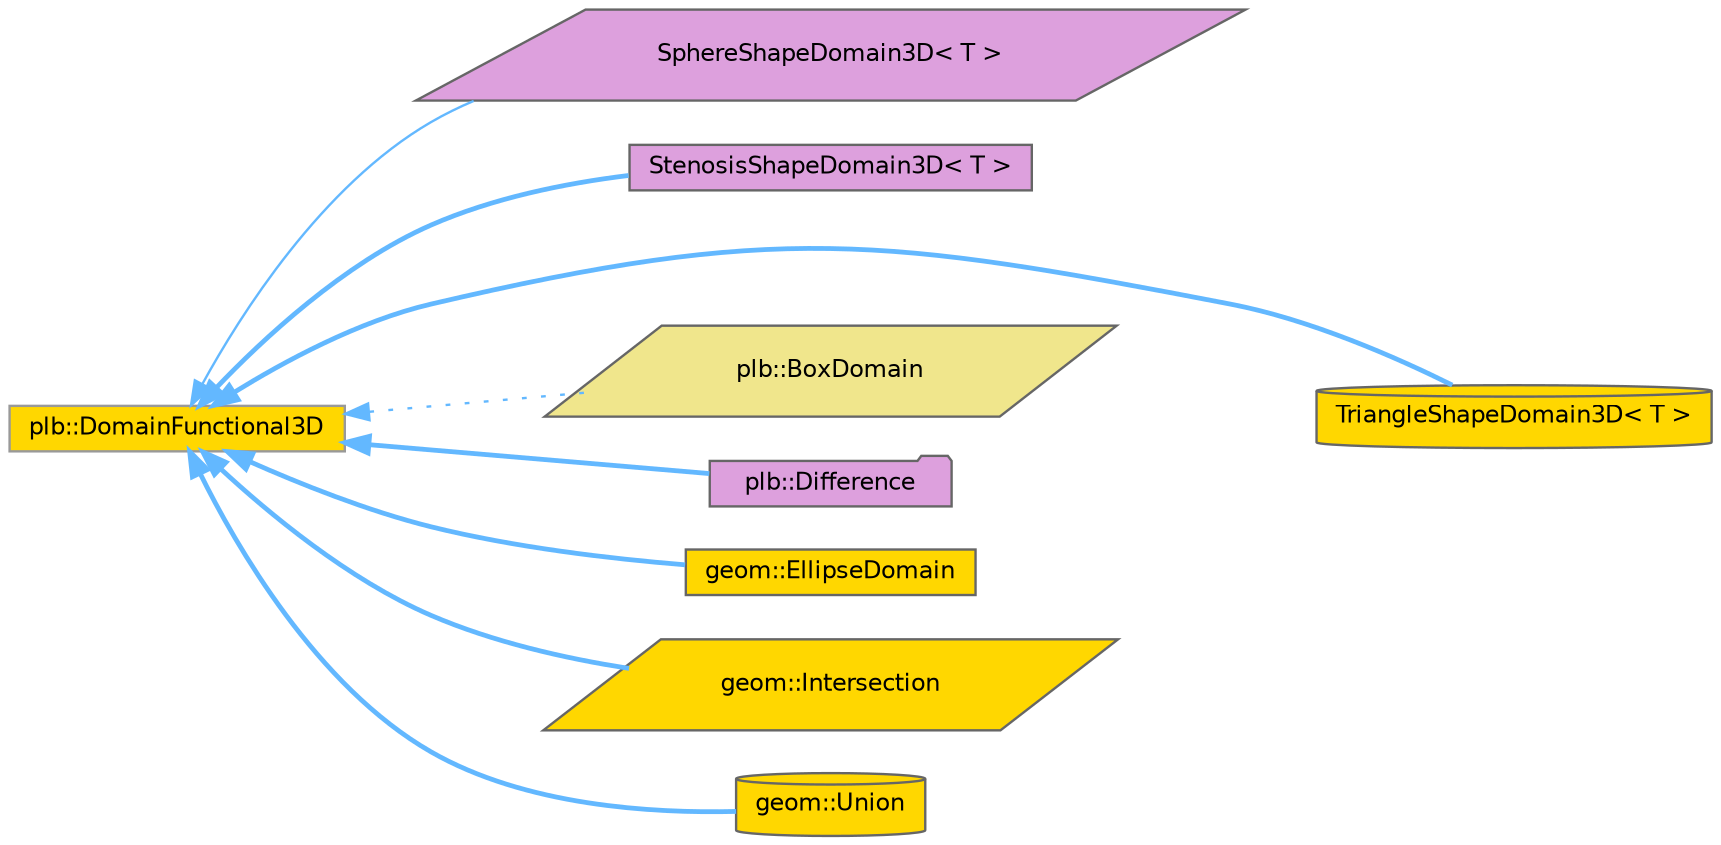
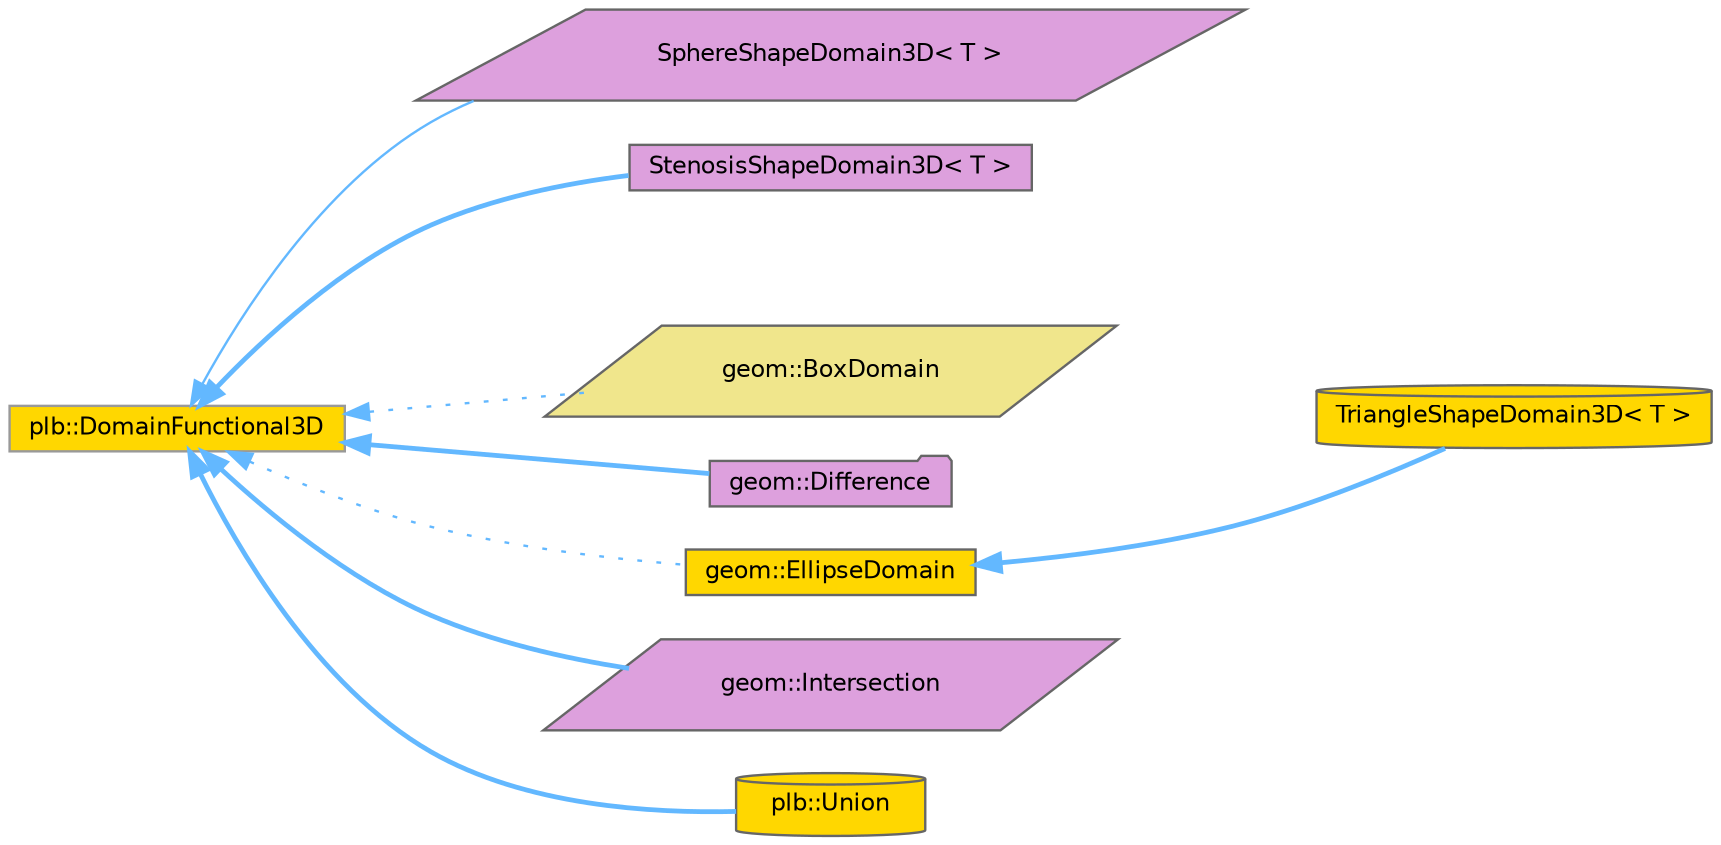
  digraph {
    rankdir=LR
    node [color=grey40 fillcolor=gold fontname=Helvetica fontsize=10 shape=box style=filled]
    edge [color=steelblue1 dir=back fontname=Helvetica fontsize=10 labelfontname=Helvetica labelfontsize=10 style=bold]
    n1 [color=grey60 height=0.2 label="plb::DomainFunctional3D" width=0.4]
    n2 [fillcolor=plum height=0.2 label="SphereShapeDomain3D\< T \>" shape=parallelogram width=0.4]
    n3 [fillcolor=plum height=0.2 label="StenosisShapeDomain3D\< T \>" width=0.4]
    n4 [height=0.2 label="TriangleShapeDomain3D\< T \>" shape=cylinder width=0.4]
-   n5 [fillcolor=khaki height=0.2 label="plb::BoxDomain" shape=parallelogram width=0.4]
-   n6 [fillcolor=plum height=0.2 label="plb::Difference" shape=folder width=0.4]
+   n5 [fillcolor=khaki height=0.2 label="geom::BoxDomain" shape=parallelogram width=0.4]
+   n6 [fillcolor=plum height=0.2 label="geom::Difference" shape=folder width=0.4]
    n7 [height=0.2 label="geom::EllipseDomain" width=0.4]
-   n8 [height=0.2 label="geom::Intersection" shape=parallelogram width=0.4]
-   n9 [height=0.2 label="geom::Union" shape=cylinder width=0.4]
+   n8 [fillcolor=plum height=0.2 label="geom::Intersection" shape=parallelogram width=0.4]
+   n9 [height=0.2 label="plb::Union" shape=cylinder width=0.4]
    n1 -> n2 [style=solid]
    n1 -> n3
-   n1 -> n4
+   n7 -> n4
    n1 -> n5 [style=dotted]
    n1 -> n6
-   n1 -> n7
+   n1 -> n7 [style=dotted]
    n1 -> n8
    n1 -> n9
  }
